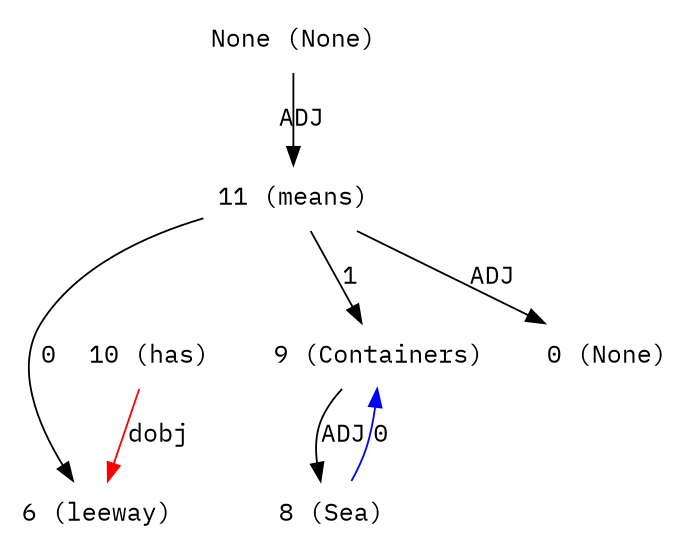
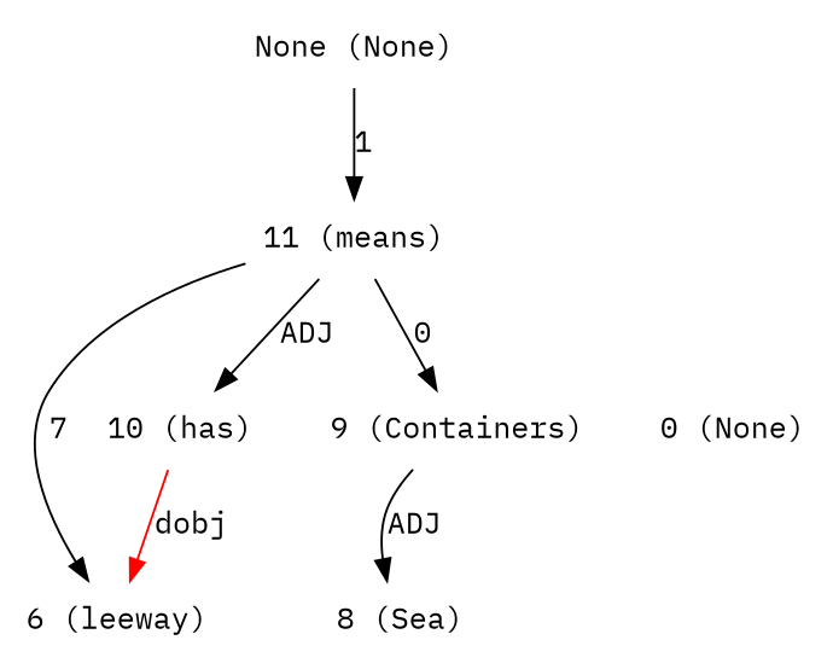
  digraph {
    fontname="IBM Plex Mono"
    node [fontname="IBM Plex Mono" shape=plaintext]
    edge [dir=forward fontname="IBM Plex Mono"]
    n1 [label="None (None)"]
    n2 [label="11 (means)"]
    n3 [label="6 (leeway)"]
    n4 [label="10 (has)"]
    n5 [label="9 (Containers)"]
    n6 [label="8 (Sea)"]
    n7 [label="0 (None)"]
-   n1 -> n2 [label=ADJ]
-   n2 -> n3 [label=0]
-   n2 -> n7 [label=ADJ]
-   n2 -> n5 [label=1]
+   n1 -> n2 [label=1]
+   n2 -> n3 [label=7]
+   n2 -> n4 [label=ADJ]
+   n2 -> n5 [label=0]
    n4 -> n3 [color=red label=dobj]
    n5 -> n6 [label=ADJ]
-   n6 -> n5 [color=blue label=0]
  }
